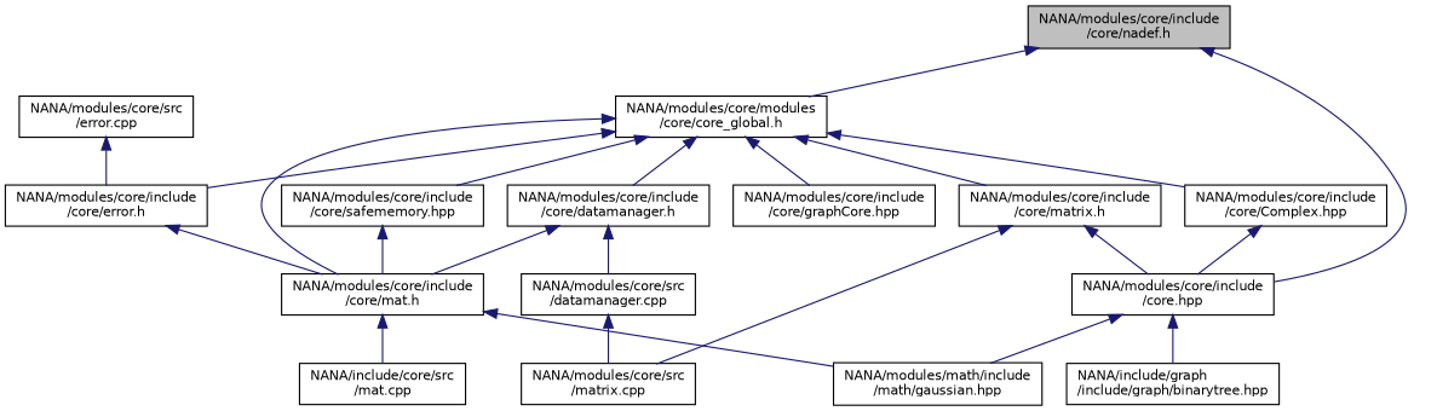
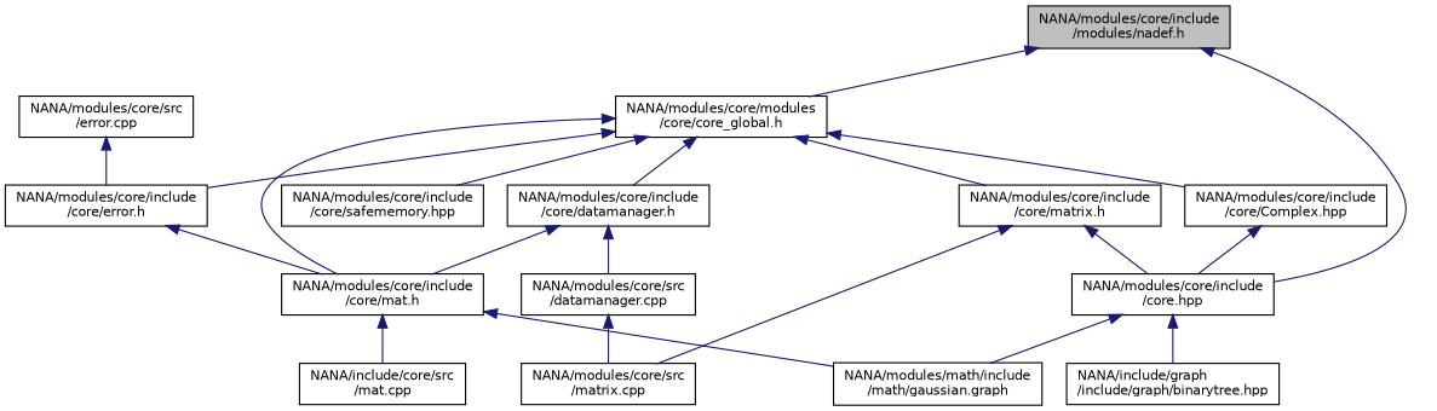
  digraph {
    node [color=black fillcolor=white fontname=Helvetica fontsize=10 shape=record style=filled]
    edge [color=midnightblue dir=back fontname=Helvetica fontsize=10 labelfontname=Helvetica labelfontsize=10 style=solid]
-   n1 [fillcolor=grey75 fontcolor=black height=0.2 label="NANA/modules/core/include\l/core/nadef.h" width=0.4]
+   n1 [fillcolor=grey75 fontcolor=black height=0.2 label="NANA/modules/core/include\l/modules/nadef.h" width=0.4]
    n2 [height=0.2 label="NANA/modules/core/include\l/core.hpp" width=0.4]
    n3 [height=0.2 label="NANA/modules/core/modules\l/core/core_global.h" width=0.4]
    n4 [height=0.2 label="NANA/include/graph\l/include/graph/binarytree.hpp" width=0.4]
-   n5 [height=0.2 label="NANA/modules/math/include\l/math/gaussian.hpp" width=0.4]
+   n5 [height=0.2 label="NANA/modules/math/include\l/math/gaussian.graph" width=0.4]
    n6 [height=0.2 label="NANA/modules/core/include\l/core/Complex.hpp" width=0.4]
    n7 [height=0.2 label="NANA/modules/core/include\l/core/datamanager.h" width=0.4]
    n8 [height=0.2 label="NANA/modules/core/include\l/core/mat.h" width=0.4]
    n9 [height=0.2 label="NANA/modules/core/include\l/core/error.h" width=0.4]
-   n10 [height=0.2 label="NANA/modules/core/include\l/core/graphCore.hpp" width=0.4]
    n11 [height=0.2 label="NANA/modules/core/include\l/core/matrix.h" width=0.4]
    n12 [height=0.2 label="NANA/modules/core/include\l/core/safememory.hpp" width=0.4]
    n13 [height=0.2 label="NANA/modules/core/src\l/datamanager.cpp" width=0.4]
    n14 [height=0.2 label="NANA/include/core/src\l/mat.cpp" width=0.4]
    n15 [height=0.2 label="NANA/modules/core/src\l/matrix.cpp" width=0.4]
    n16 [height=0.2 label="NANA/modules/core/src\l/error.cpp" width=0.4]
    n1 -> n2
    n1 -> n3
    n2 -> n4
    n2 -> n5
    n3 -> n6
    n3 -> n7
    n3 -> n8
    n3 -> n9
-   n3 -> n10
    n3 -> n11
    n3 -> n12
    n6 -> n2
    n7 -> n8
    n7 -> n13
    n8 -> n5
    n8 -> n14
    n9 -> n8
    n11 -> n2
    n11 -> n15
-   n12 -> n8
    n13 -> n15
    n16 -> n9
  }
